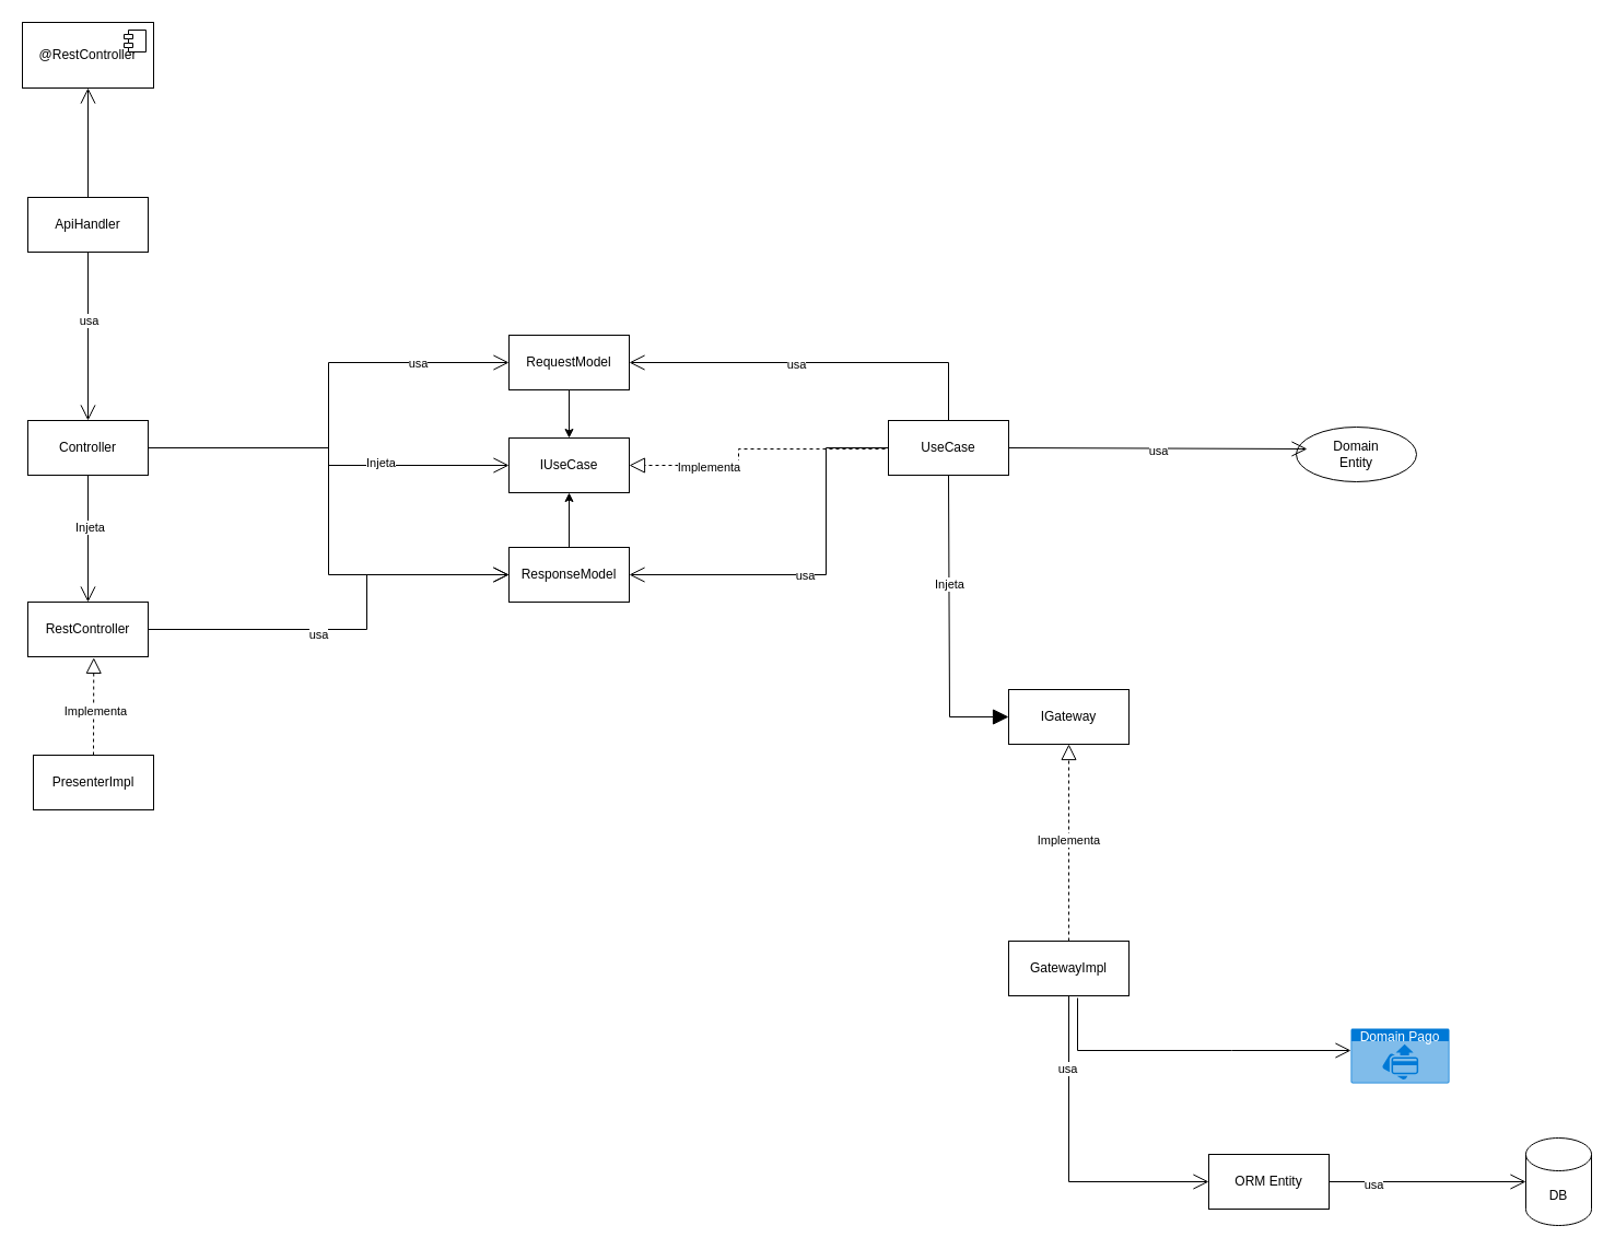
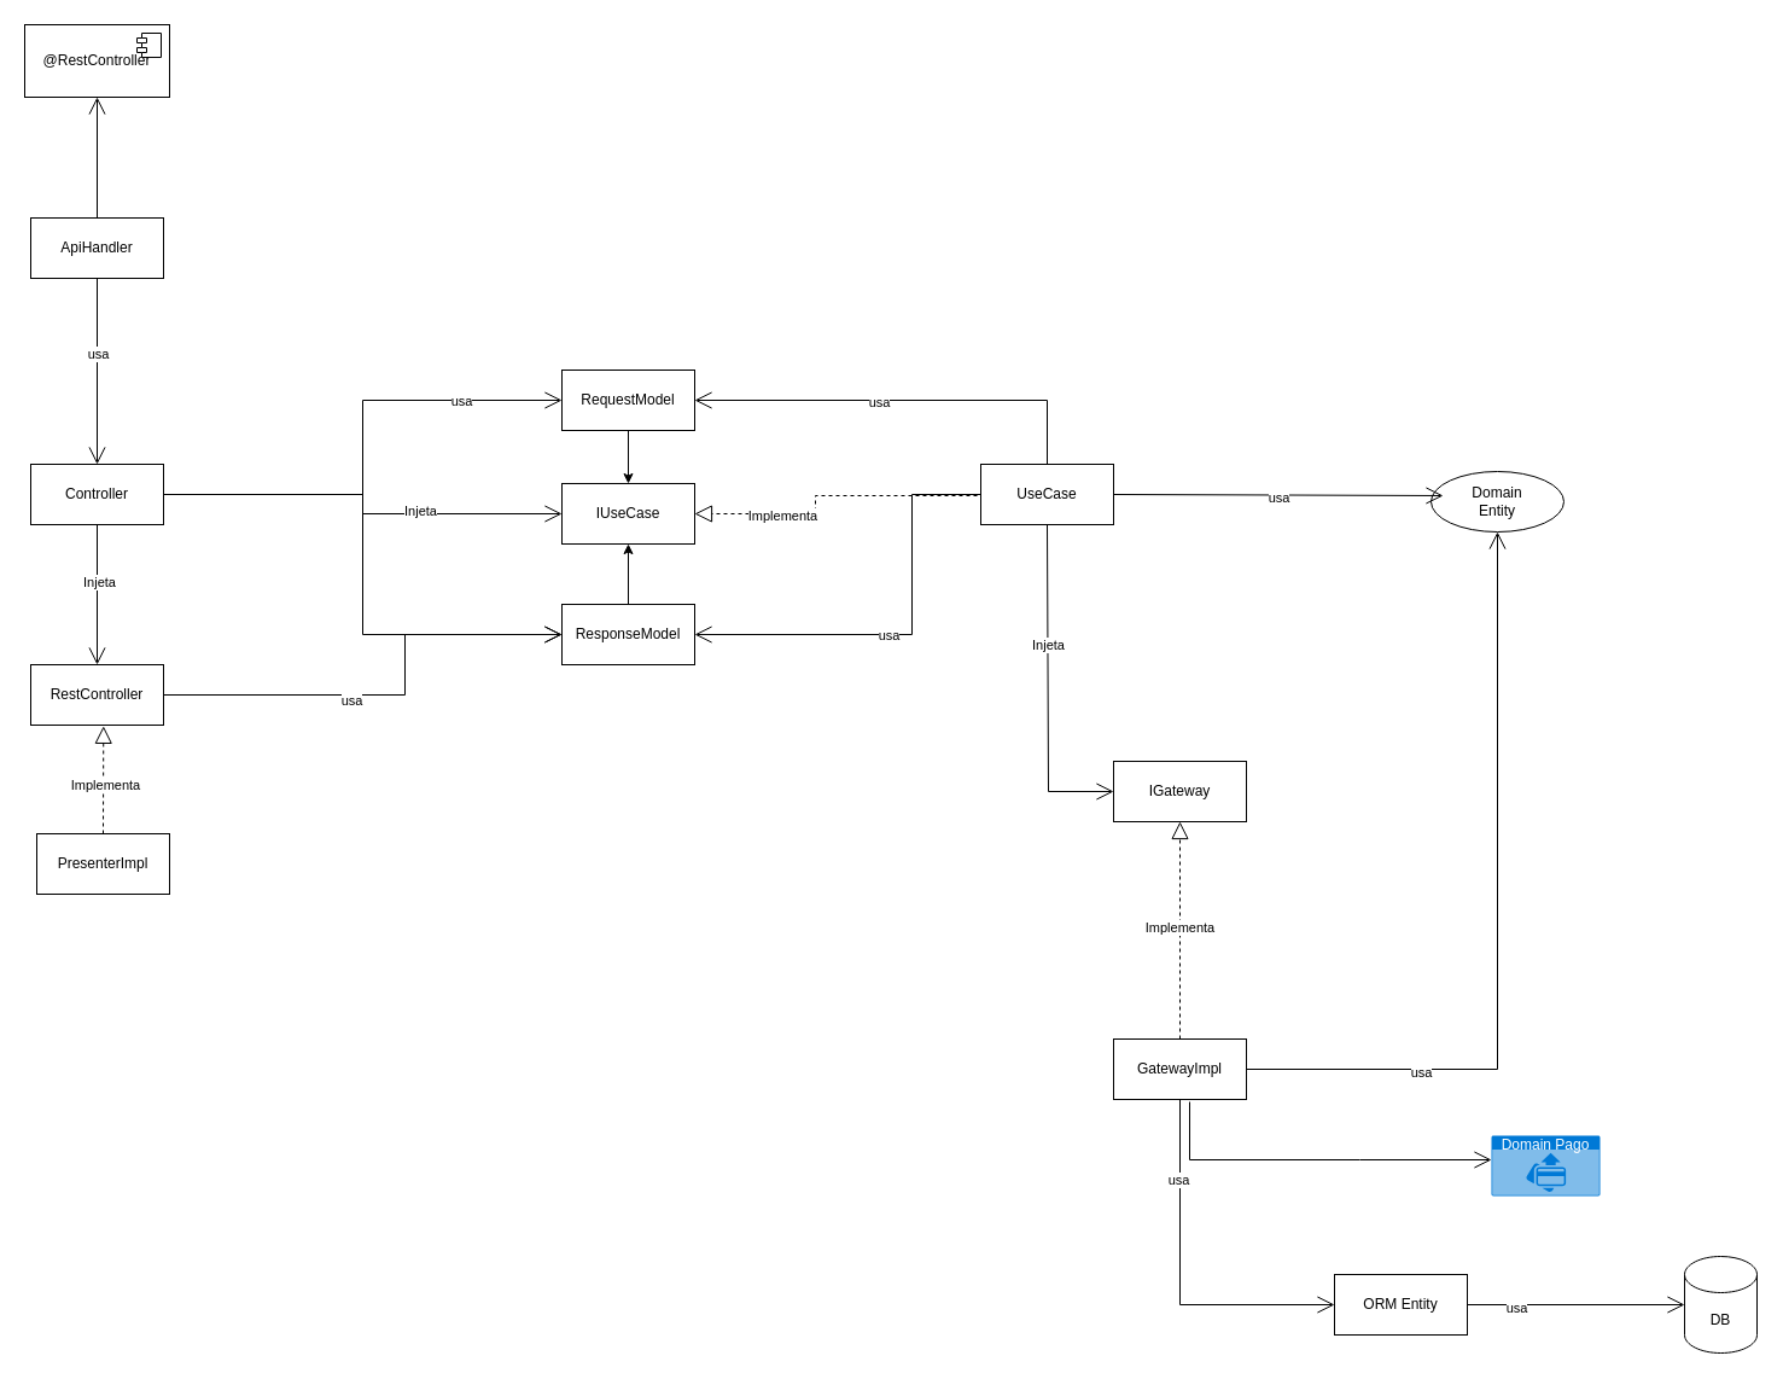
  <mxCell id="0" />
  <mxCell id="1" parent="0" />
  <mxCell id="2" value="IUseCase" style="html=1;whiteSpace=wrap;" parent="1" vertex="1"><mxGeometry x="465" y="400" width="110" height="50" as="geometry" /></mxCell>
  <mxCell id="3" value="@RestController" style="html=1;dropTarget=0;whiteSpace=wrap;" parent="1" vertex="1"><mxGeometry x="20" y="20" width="120" height="60" as="geometry" /></mxCell>
  <mxCell id="4" value="" style="shape=module;jettyWidth=8;jettyHeight=4;" parent="3" vertex="1"><mxGeometry x="1" width="20" height="20" relative="1" as="geometry"><mxPoint x="-27" y="7" as="offset" /></mxGeometry></mxCell>
  <mxCell id="5" value="" style="endArrow=block;dashed=1;endFill=0;endSize=12;html=1;rounded=0;entryX=1;entryY=0.5;entryDx=0;entryDy=0;edgeStyle=orthogonalEdgeStyle;exitX=0;exitY=0.5;exitDx=0;exitDy=0;" parent="1" target="2" edge="1" source="45"><mxGeometry width="160" relative="1" as="geometry"><mxPoint x="805" y="410" as="sourcePoint" /><mxPoint x="959" y="620" as="targetPoint" /><Array as="points"><mxPoint x="813" y="410" /><mxPoint x="675" y="410" /><mxPoint x="675" y="425" /></Array></mxGeometry></mxCell>
  <mxCell id="6" value="Implementa" style="edgeLabel;html=1;align=center;verticalAlign=middle;resizable=0;points=[];" vertex="1" connectable="0" parent="5"><mxGeometry x="0.437" y="1" relative="1" as="geometry"><mxPoint as="offset" /></mxGeometry></mxCell>
  <mxCell id="7" value="IGateway" style="html=1;whiteSpace=wrap;" parent="1" vertex="1"><mxGeometry x="922" y="630" width="110" height="50" as="geometry" /></mxCell>
  <mxCell id="8" value="" style="endArrow=block;dashed=1;endFill=0;endSize=12;html=1;rounded=0;exitX=0.5;exitY=0;exitDx=0;exitDy=0;entryX=0.5;entryY=1;entryDx=0;entryDy=0;" parent="1" source="46" target="7" edge="1"><mxGeometry width="160" relative="1" as="geometry"><mxPoint x="1332.5" y="830" as="sourcePoint" /><mxPoint x="1120" y="750" as="targetPoint" /></mxGeometry></mxCell>
  <mxCell id="9" value="Implementa" style="edgeLabel;html=1;align=center;verticalAlign=middle;resizable=0;points=[];" vertex="1" connectable="0" parent="8"><mxGeometry x="0.037" y="1" relative="1" as="geometry"><mxPoint as="offset" /></mxGeometry></mxCell>
  <mxCell id="10" value="Domain&lt;div&gt;Entity&lt;/div&gt;" style="ellipse;html=1;whiteSpace=wrap;" parent="1" vertex="1"><mxGeometry x="1185" y="390" width="110" height="50" as="geometry" /></mxCell>
  <mxCell id="11" value="RestController" style="html=1;whiteSpace=wrap;" parent="1" vertex="1"><mxGeometry x="25" y="550" width="110" height="50" as="geometry" /></mxCell>
  <mxCell id="12" value="" style="endArrow=block;dashed=1;endFill=0;endSize=12;html=1;rounded=0;entryX=0.548;entryY=1.017;entryDx=0;entryDy=0;entryPerimeter=0;exitX=0.5;exitY=0;exitDx=0;exitDy=0;" parent="1" source="47" target="11" edge="1"><mxGeometry width="160" relative="1" as="geometry"><mxPoint x="87" y="660" as="sourcePoint" /><mxPoint x="85" y="570" as="targetPoint" /></mxGeometry></mxCell>
  <mxCell id="13" value="Implementa" style="edgeLabel;html=1;align=center;verticalAlign=middle;resizable=0;points=[];" vertex="1" connectable="0" parent="12"><mxGeometry x="-0.078" y="-1" relative="1" as="geometry"><mxPoint as="offset" /></mxGeometry></mxCell>
  <mxCell id="14" value="ORM Entity" style="html=1;whiteSpace=wrap;" parent="1" vertex="1"><mxGeometry x="1105" y="1055" width="110" height="50" as="geometry" /></mxCell>
  <mxCell id="15" value="" style="edgeStyle=orthogonalEdgeStyle;rounded=0;orthogonalLoop=1;jettySize=auto;html=1;" parent="1" source="16" target="2" edge="1"><mxGeometry relative="1" as="geometry" /></mxCell>
  <mxCell id="16" value="RequestModel" style="html=1;whiteSpace=wrap;" parent="1" vertex="1"><mxGeometry x="465" y="306" width="110" height="50" as="geometry" /></mxCell>
  <mxCell id="17" value="" style="edgeStyle=orthogonalEdgeStyle;rounded=0;orthogonalLoop=1;jettySize=auto;html=1;" parent="1" source="18" target="2" edge="1"><mxGeometry relative="1" as="geometry" /></mxCell>
  <mxCell id="18" value="ResponseModel" style="html=1;whiteSpace=wrap;" parent="1" vertex="1"><mxGeometry x="465" y="500" width="110" height="50" as="geometry" /></mxCell>
  <mxCell id="19" value="" style="endArrow=open;endFill=1;endSize=12;html=1;rounded=0;entryX=0.5;entryY=1;entryDx=0;entryDy=0;exitX=0.5;exitY=0;exitDx=0;exitDy=0;" parent="1" source="44" target="3" edge="1"><mxGeometry width="160" relative="1" as="geometry"><mxPoint x="117.16" y="180" as="sourcePoint" /><mxPoint x="117.16" y="90" as="targetPoint" /></mxGeometry></mxCell>
  <mxCell id="20" value="" style="endArrow=open;endFill=1;endSize=12;html=1;rounded=0;entryX=0.5;entryY=0;entryDx=0;entryDy=0;exitX=0.5;exitY=1;exitDx=0;exitDy=0;" parent="1" target="43" edge="1" source="44"><mxGeometry width="160" relative="1" as="geometry"><mxPoint x="79.71" y="250" as="sourcePoint" /><mxPoint x="79.71" y="340" as="targetPoint" /></mxGeometry></mxCell>
  <mxCell id="21" value="usa" style="edgeLabel;html=1;align=center;verticalAlign=middle;resizable=0;points=[];" vertex="1" connectable="0" parent="20"><mxGeometry x="-0.2" relative="1" as="geometry"><mxPoint as="offset" /></mxGeometry></mxCell>
  <mxCell id="22" value="" style="endArrow=open;endFill=1;endSize=12;html=1;rounded=0;entryX=0.5;entryY=0;entryDx=0;entryDy=0;exitX=0.5;exitY=1;exitDx=0;exitDy=0;" parent="1" target="11" edge="1" source="43"><mxGeometry width="160" relative="1" as="geometry"><mxPoint x="79.75" y="476" as="sourcePoint" /><mxPoint x="80.25" y="536" as="targetPoint" /></mxGeometry></mxCell>
  <mxCell id="23" value="Injeta" style="edgeLabel;html=1;align=center;verticalAlign=middle;resizable=0;points=[];" vertex="1" connectable="0" parent="22"><mxGeometry x="-0.189" y="1" relative="1" as="geometry"><mxPoint as="offset" /></mxGeometry></mxCell>
  <mxCell id="24" value="" style="endArrow=open;endFill=1;endSize=12;html=1;rounded=0;entryX=0;entryY=0.5;entryDx=0;entryDy=0;exitX=1;exitY=0.5;exitDx=0;exitDy=0;edgeStyle=orthogonalEdgeStyle;" parent="1" source="43" target="16" edge="1"><mxGeometry width="160" relative="1" as="geometry"><mxPoint x="265" y="390" as="sourcePoint" /><mxPoint x="265.29" y="530" as="targetPoint" /></mxGeometry></mxCell>
  <mxCell id="25" value="usa" style="edgeLabel;html=1;align=center;verticalAlign=middle;resizable=0;points=[];" vertex="1" connectable="0" parent="24"><mxGeometry x="0.585" relative="1" as="geometry"><mxPoint x="1" as="offset" /></mxGeometry></mxCell>
  <mxCell id="26" value="" style="endArrow=open;endFill=1;endSize=12;html=1;rounded=0;entryX=0;entryY=0.5;entryDx=0;entryDy=0;edgeStyle=orthogonalEdgeStyle;exitX=1;exitY=0.5;exitDx=0;exitDy=0;" parent="1" target="2" edge="1" source="43"><mxGeometry width="160" relative="1" as="geometry"><mxPoint x="155" y="410" as="sourcePoint" /><mxPoint x="215.29" y="550" as="targetPoint" /></mxGeometry></mxCell>
  <mxCell id="27" value="Injeta" style="edgeLabel;html=1;align=center;verticalAlign=middle;resizable=0;points=[];" vertex="1" connectable="0" parent="26"><mxGeometry x="0.31" y="3" relative="1" as="geometry"><mxPoint x="1" as="offset" /></mxGeometry></mxCell>
  <mxCell id="28" value="" style="endArrow=open;endFill=1;endSize=12;html=1;rounded=0;entryX=0;entryY=0.5;entryDx=0;entryDy=0;edgeStyle=orthogonalEdgeStyle;exitX=1;exitY=0.5;exitDx=0;exitDy=0;" parent="1" target="18" edge="1" source="43"><mxGeometry width="160" relative="1" as="geometry"><mxPoint x="155" y="410" as="sourcePoint" /><mxPoint x="265.29" y="570" as="targetPoint" /></mxGeometry></mxCell>
  <mxCell id="29" value="" style="endArrow=open;endFill=1;endSize=12;html=1;rounded=0;entryX=1;entryY=0.5;entryDx=0;entryDy=0;exitX=0.5;exitY=0;exitDx=0;exitDy=0;edgeStyle=orthogonalEdgeStyle;" parent="1" source="45" target="16" edge="1"><mxGeometry width="160" relative="1" as="geometry"><mxPoint x="765" y="261" as="sourcePoint" /><mxPoint x="765.29" y="401" as="targetPoint" /></mxGeometry></mxCell>
  <mxCell id="30" value="usa" style="edgeLabel;html=1;align=center;verticalAlign=middle;resizable=0;points=[];" vertex="1" connectable="0" parent="29"><mxGeometry x="0.126" y="1" relative="1" as="geometry"><mxPoint x="1" as="offset" /></mxGeometry></mxCell>
  <mxCell id="31" value="" style="endArrow=open;endFill=1;endSize=12;html=1;rounded=0;entryX=1;entryY=0.5;entryDx=0;entryDy=0;exitX=0;exitY=0.5;exitDx=0;exitDy=0;edgeStyle=orthogonalEdgeStyle;" parent="1" source="45" target="18" edge="1"><mxGeometry width="160" relative="1" as="geometry"><mxPoint x="705" y="476" as="sourcePoint" /><mxPoint x="705.29" y="616" as="targetPoint" /><Array as="points"><mxPoint x="755" y="409" /><mxPoint x="755" y="525" /></Array></mxGeometry></mxCell>
  <mxCell id="32" value="usa" style="edgeLabel;html=1;align=center;verticalAlign=middle;resizable=0;points=[];" vertex="1" connectable="0" parent="31"><mxGeometry x="0.094" relative="1" as="geometry"><mxPoint as="offset" /></mxGeometry></mxCell>
  <mxCell id="33" value="" style="endArrow=open;endFill=1;endSize=12;html=1;rounded=0;entryX=0;entryY=0.5;entryDx=0;entryDy=0;edgeStyle=orthogonalEdgeStyle;exitX=1;exitY=0.5;exitDx=0;exitDy=0;" parent="1" source="11" target="18" edge="1"><mxGeometry width="160" relative="1" as="geometry"><mxPoint x="165" y="597.5" as="sourcePoint" /><mxPoint x="475" y="712.5" as="targetPoint" /><Array as="points"><mxPoint x="335" y="575" /><mxPoint x="335" y="525" /></Array></mxGeometry></mxCell>
  <mxCell id="34" value="usa" style="edgeLabel;html=1;align=center;verticalAlign=middle;resizable=0;points=[];" vertex="1" connectable="0" parent="33"><mxGeometry x="-0.184" y="-4" relative="1" as="geometry"><mxPoint as="offset" /></mxGeometry></mxCell>
+ <mxCell id="35" value="" style="endArrow=open;endFill=1;endSize=12;html=1;rounded=0;entryX=0.5;entryY=1;entryDx=0;entryDy=0;exitX=1;exitY=0.5;exitDx=0;exitDy=0;edgeStyle=orthogonalEdgeStyle;" parent="1" source="46" target="10" edge="1"><mxGeometry width="160" relative="1" as="geometry"><mxPoint x="1105" y="650" as="sourcePoint" /><mxPoint x="1105.29" y="790" as="targetPoint" /></mxGeometry></mxCell>
+ <mxCell id="36" value="usa" style="edgeLabel;html=1;align=center;verticalAlign=middle;resizable=0;points=[];" vertex="1" connectable="0" parent="35"><mxGeometry x="-0.559" y="-2" relative="1" as="geometry"><mxPoint as="offset" /></mxGeometry></mxCell>
  <mxCell id="37" value="" style="endArrow=open;endFill=1;endSize=12;html=1;rounded=0;entryX=0.091;entryY=0.4;entryDx=0;entryDy=0;entryPerimeter=0;exitX=1;exitY=0.5;exitDx=0;exitDy=0;" parent="1" target="10" edge="1" source="45"><mxGeometry width="160" relative="1" as="geometry"><mxPoint x="935" y="410" as="sourcePoint" /><mxPoint x="1065.29" y="540" as="targetPoint" /></mxGeometry></mxCell>
  <mxCell id="38" value="usa" style="edgeLabel;html=1;align=center;verticalAlign=middle;resizable=0;points=[];" vertex="1" connectable="0" parent="37"><mxGeometry y="-2" relative="1" as="geometry"><mxPoint as="offset" /></mxGeometry></mxCell>
- <mxCell id="39" value="" style="endArrow=block;endFill=1;endSize=12;html=1;rounded=0;entryX=0;entryY=0.5;entryDx=0;entryDy=0;exitX=0.5;exitY=1;exitDx=0;exitDy=0;" edge="1" parent="1" source="45" target="7"><mxGeometry width="160" relative="1" as="geometry"><mxPoint x="875" y="540" as="sourcePoint" /><mxPoint x="1205" y="420" as="targetPoint" /><Array as="points"><mxPoint x="868" y="655" /></Array></mxGeometry></mxCell>
+ <mxCell id="39" value="" style="endArrow=open;endFill=1;endSize=12;html=1;rounded=0;entryX=0;entryY=0.5;entryDx=0;entryDy=0;exitX=0.5;exitY=1;exitDx=0;exitDy=0;" edge="1" parent="1" source="45" target="7"><mxGeometry width="160" relative="1" as="geometry"><mxPoint x="875" y="540" as="sourcePoint" /><mxPoint x="1205" y="420" as="targetPoint" /><Array as="points"><mxPoint x="868" y="655" /></Array></mxGeometry></mxCell>
  <mxCell id="40" value="Injeta" style="edgeLabel;html=1;align=center;verticalAlign=middle;resizable=0;points=[];" vertex="1" connectable="0" parent="39"><mxGeometry x="-0.27" relative="1" as="geometry"><mxPoint as="offset" /></mxGeometry></mxCell>
  <mxCell id="41" value="" style="endArrow=open;endFill=1;endSize=12;html=1;rounded=0;entryX=0;entryY=0.5;entryDx=0;entryDy=0;exitX=0.5;exitY=1;exitDx=0;exitDy=0;edgeStyle=orthogonalEdgeStyle;" edge="1" parent="1" source="46" target="14"><mxGeometry width="160" relative="1" as="geometry"><mxPoint x="1385" y="872.5" as="sourcePoint" /><mxPoint x="1603" y="437.5" as="targetPoint" /></mxGeometry></mxCell>
  <mxCell id="42" value="usa" style="edgeLabel;html=1;align=center;verticalAlign=middle;resizable=0;points=[];" vertex="1" connectable="0" parent="41"><mxGeometry x="-0.559" y="-2" relative="1" as="geometry"><mxPoint as="offset" /></mxGeometry></mxCell>
  <mxCell id="43" value="Controller" style="html=1;whiteSpace=wrap;" vertex="1" parent="1"><mxGeometry x="25" y="384" width="110" height="50" as="geometry" /></mxCell>
  <mxCell id="44" value="ApiHandler" style="html=1;whiteSpace=wrap;" vertex="1" parent="1"><mxGeometry x="25" y="180" width="110" height="50" as="geometry" /></mxCell>
  <mxCell id="45" value="UseCase" style="html=1;whiteSpace=wrap;" vertex="1" parent="1"><mxGeometry x="812" y="384" width="110" height="50" as="geometry" /></mxCell>
  <mxCell id="46" value="GatewayImpl" style="html=1;whiteSpace=wrap;" vertex="1" parent="1"><mxGeometry x="922" y="860" width="110" height="50" as="geometry" /></mxCell>
  <mxCell id="47" value="PresenterImpl" style="html=1;whiteSpace=wrap;" vertex="1" parent="1"><mxGeometry x="30" y="690" width="110" height="50" as="geometry" /></mxCell>
  <mxCell id="48" value="DB" style="shape=cylinder3;whiteSpace=wrap;html=1;boundedLbl=1;backgroundOutline=1;size=15;" vertex="1" parent="1"><mxGeometry x="1395" y="1040" width="60" height="80" as="geometry" /></mxCell>
  <mxCell id="49" value="" style="endArrow=open;endFill=1;endSize=12;html=1;rounded=0;entryX=0;entryY=0.5;entryDx=0;entryDy=0;exitX=1;exitY=0.5;exitDx=0;exitDy=0;edgeStyle=orthogonalEdgeStyle;entryPerimeter=0;" edge="1" parent="1" source="14" target="48"><mxGeometry width="160" relative="1" as="geometry"><mxPoint x="1261" y="1010" as="sourcePoint" /><mxPoint x="1409" y="1115" as="targetPoint" /></mxGeometry></mxCell>
  <mxCell id="50" value="usa" style="edgeLabel;html=1;align=center;verticalAlign=middle;resizable=0;points=[];" vertex="1" connectable="0" parent="49"><mxGeometry x="-0.559" y="-2" relative="1" as="geometry"><mxPoint as="offset" /></mxGeometry></mxCell>
  <mxCell id="51" value="Domain Pago" style="html=1;whiteSpace=wrap;strokeColor=none;fillColor=#0079D6;labelPosition=center;verticalLabelPosition=middle;verticalAlign=top;align=center;fontSize=12;outlineConnect=0;spacingTop=-6;fontColor=#FFFFFF;sketch=0;shape=mxgraph.sitemap.payment;" vertex="1" parent="1"><mxGeometry x="1235" y="940" width="90" height="50" as="geometry" /></mxCell>
  <mxCell id="52" value="" style="endArrow=open;endFill=1;endSize=12;html=1;rounded=0;exitX=0.573;exitY=1.04;exitDx=0;exitDy=0;edgeStyle=orthogonalEdgeStyle;exitPerimeter=0;" edge="1" parent="1" source="46"><mxGeometry width="160" relative="1" as="geometry"><mxPoint x="987" y="920" as="sourcePoint" /><mxPoint x="1235" y="960" as="targetPoint" /><Array as="points"><mxPoint x="985" y="960" /><mxPoint x="1126" y="960" /></Array></mxGeometry></mxCell>
